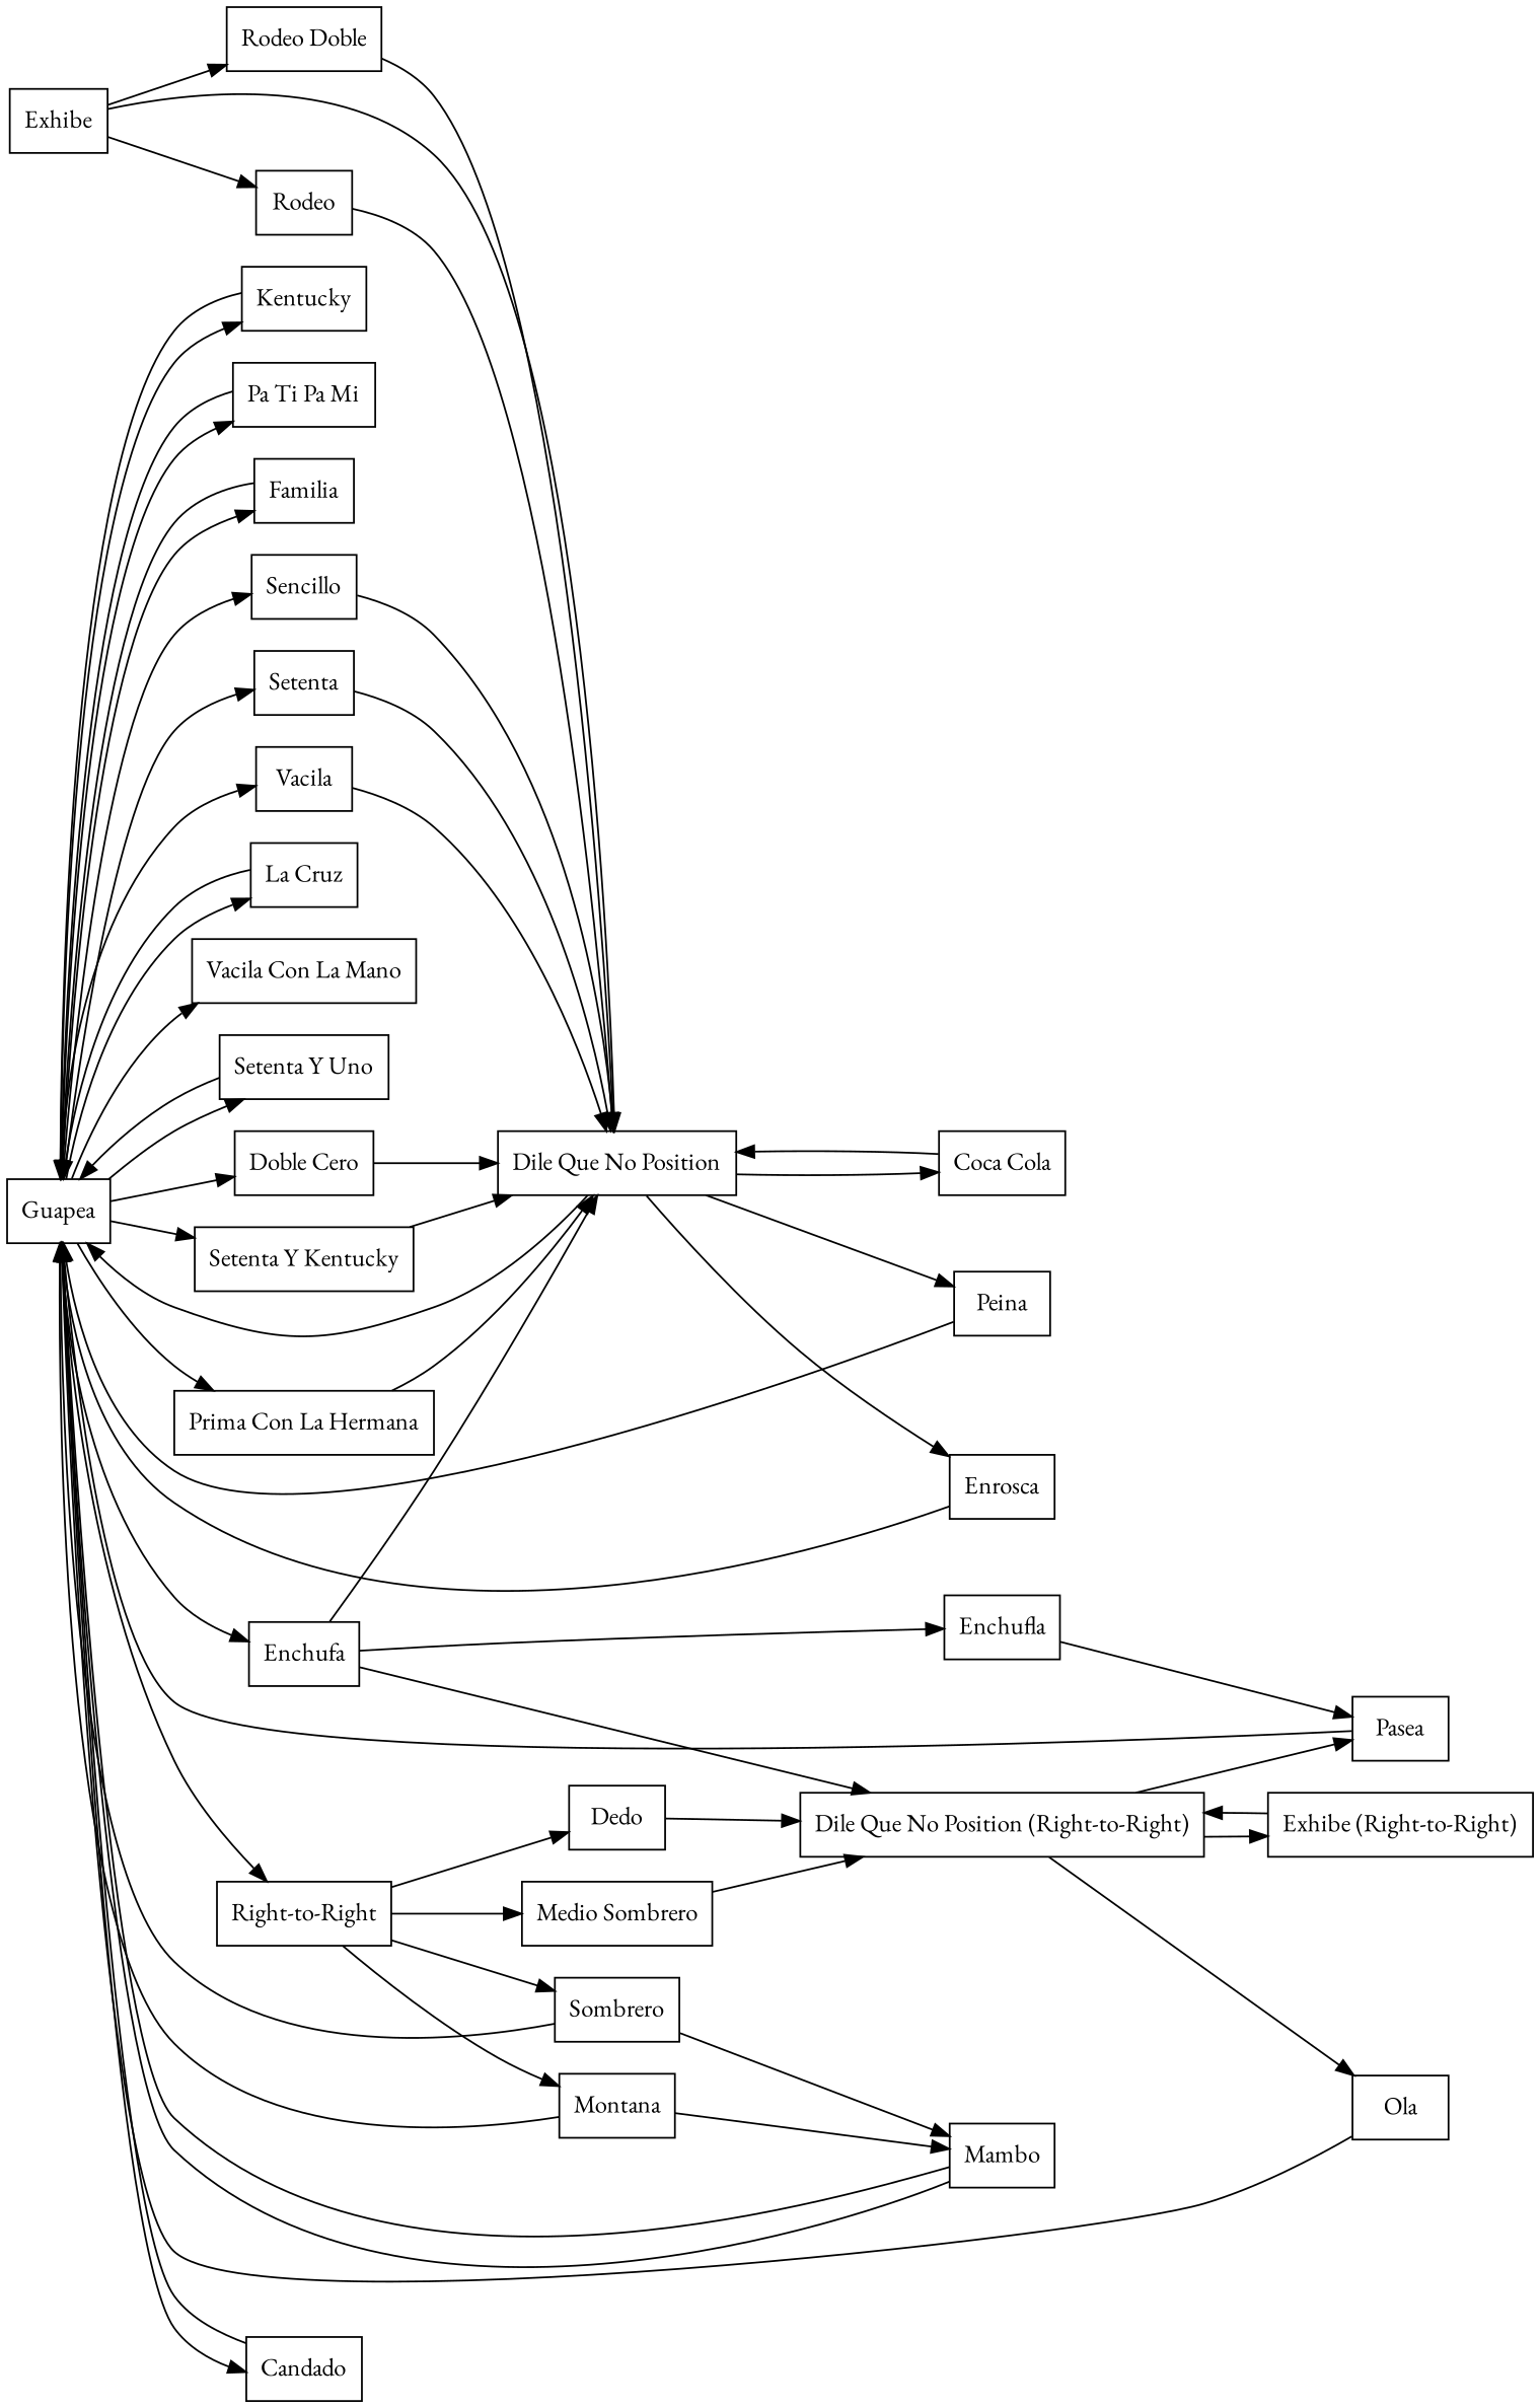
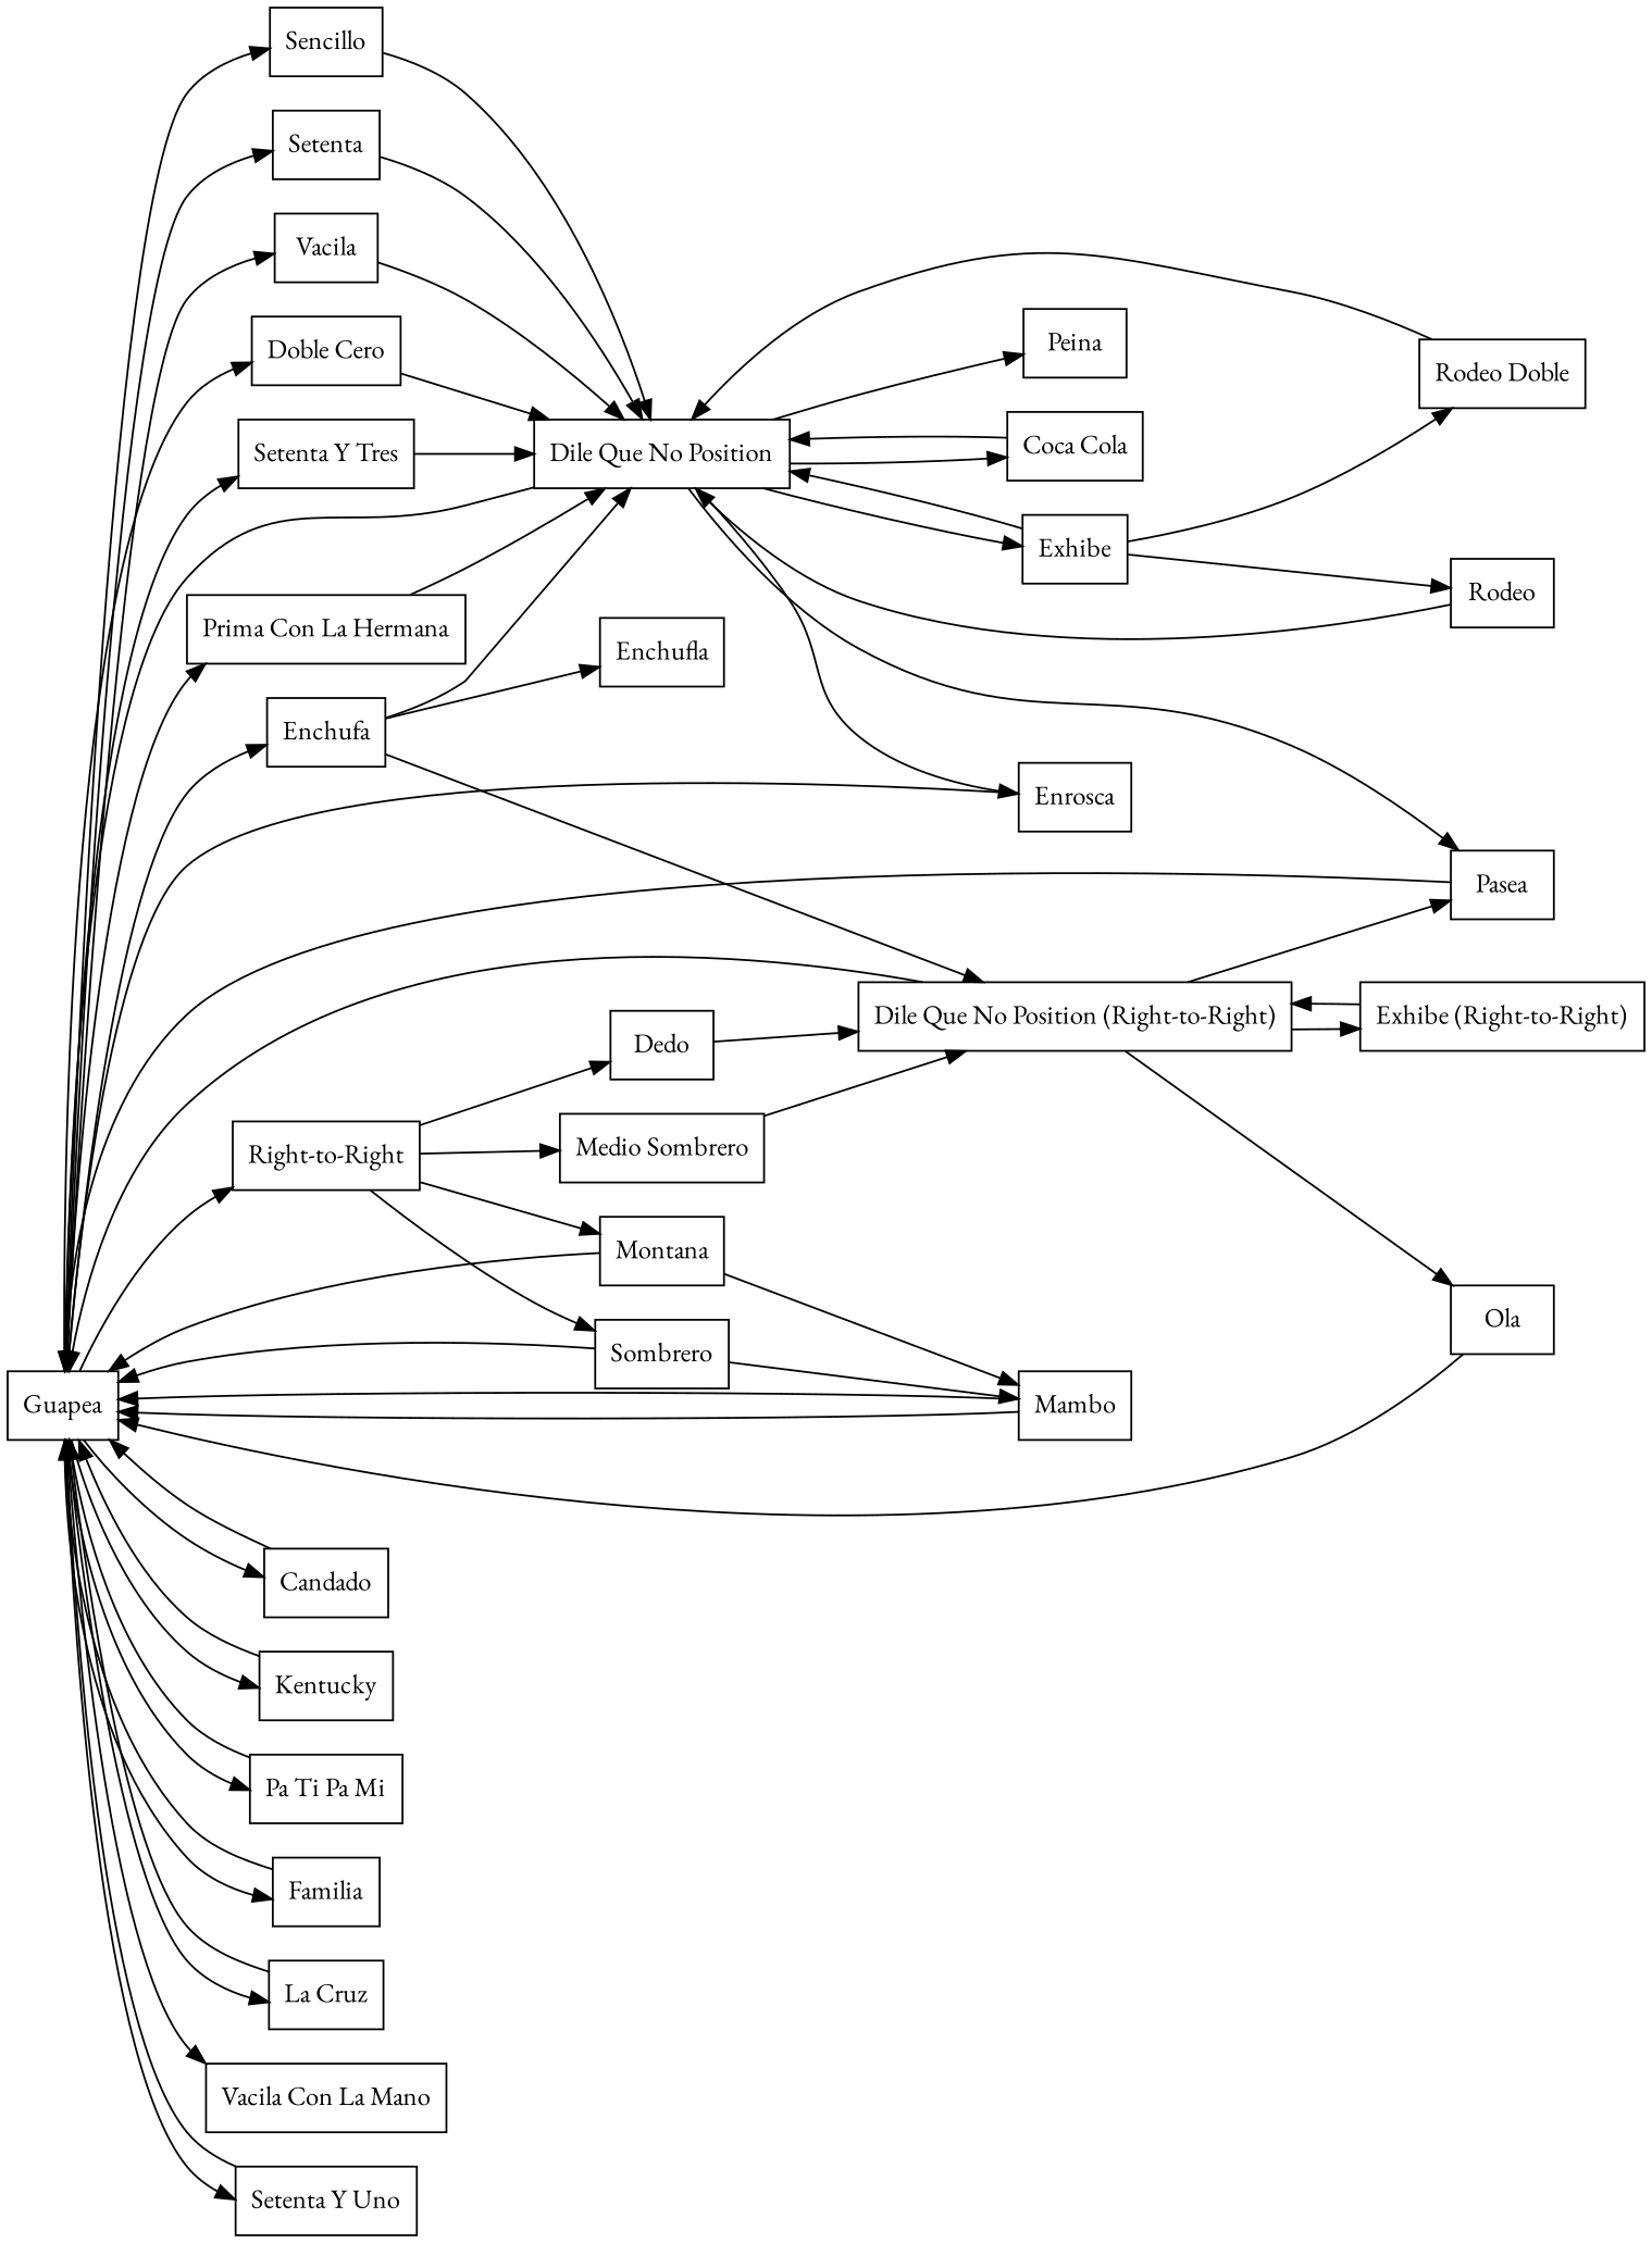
  digraph {
    fontname="EB Garamond"
    rankdir=LR
    node [fontname="EB Garamond" shape=box]
    edge [color=black fontname="EB Garamond"]
    Guapea
    Enchufa
    Candado
    Kentucky
    "Pa Ti Pa Mi"
    "Prima Con La Hermana"
    Familia
    "La Cruz"
    Sencillo
    Setenta
    Vacila
    "Vacila Con La Mano"
    "Right-to-Right"
    "Setenta Y Uno"
    "Doble Cero"
-   "Setenta Y Tres" [label="Setenta Y Kentucky"]
+   "Setenta Y Tres"
    "Dile Que No Position"
    "Dile Que No Position (Right-to-Right)"
    Enchufla
    "Medio Sombrero"
    Sombrero
    Dedo
    Montana
    Exhibe
    Pasea
    Peina
    Enrosca
    "Coca Cola"
    "Exhibe (Right-to-Right)"
    Ola
    Rodeo
    "Rodeo Doble"
    Mambo
    Guapea -> Enchufa
    Guapea -> Candado
    Guapea -> Kentucky
    Guapea -> "Pa Ti Pa Mi"
    Guapea -> "Prima Con La Hermana"
    Guapea -> Familia
    Guapea -> "La Cruz"
    Guapea -> Sencillo
    Guapea -> Setenta
    Guapea -> Vacila
    Guapea -> "Vacila Con La Mano"
    Guapea -> "Right-to-Right"
    Guapea -> "Setenta Y Uno"
    Guapea -> "Doble Cero"
    Guapea -> "Setenta Y Tres"
    Enchufa -> "Dile Que No Position"
    Enchufa -> "Dile Que No Position (Right-to-Right)"
    Enchufa -> Enchufla
    Candado -> Guapea
    Kentucky -> Guapea
    "Pa Ti Pa Mi" -> Guapea
    "Prima Con La Hermana" -> "Dile Que No Position"
    Familia -> Guapea
    "La Cruz" -> Guapea
    Sencillo -> "Dile Que No Position"
    Setenta -> "Dile Que No Position"
    Vacila -> "Dile Que No Position"
    "Right-to-Right" -> "Medio Sombrero"
    "Right-to-Right" -> Sombrero
    "Right-to-Right" -> Dedo
    "Right-to-Right" -> Montana
    "Setenta Y Uno" -> Guapea
    "Doble Cero" -> "Dile Que No Position"
    "Setenta Y Tres" -> "Dile Que No Position"
    "Dile Que No Position" -> Guapea
-   Enchufla -> Pasea
+   "Dile Que No Position" -> Exhibe
+   "Dile Que No Position" -> Pasea
    "Dile Que No Position" -> Peina
    "Dile Que No Position" -> Enrosca
    "Dile Que No Position" -> "Coca Cola"
    "Dile Que No Position (Right-to-Right)" -> Pasea
    "Dile Que No Position (Right-to-Right)" -> "Exhibe (Right-to-Right)"
    "Dile Que No Position (Right-to-Right)" -> Ola
    "Medio Sombrero" -> "Dile Que No Position (Right-to-Right)"
    Sombrero -> Guapea
    Sombrero -> Mambo
    Dedo -> "Dile Que No Position (Right-to-Right)"
    Montana -> Guapea
    Montana -> Mambo
    Exhibe -> "Dile Que No Position"
    Exhibe -> Rodeo
    Exhibe -> "Rodeo Doble"
    Pasea -> Guapea
-   Peina -> Guapea
+   "Dile Que No Position (Right-to-Right)" -> Guapea
    Enrosca -> Guapea
    "Coca Cola" -> "Dile Que No Position"
    "Exhibe (Right-to-Right)" -> "Dile Que No Position (Right-to-Right)"
    Ola -> Guapea
    Rodeo -> "Dile Que No Position"
    "Rodeo Doble" -> "Dile Que No Position"
    Mambo -> Guapea
    Mambo -> Guapea
  }
